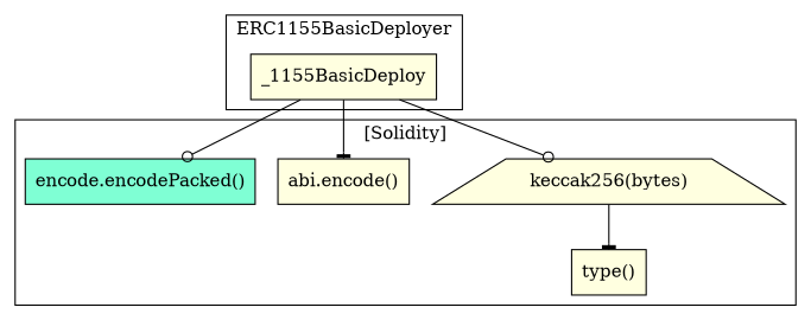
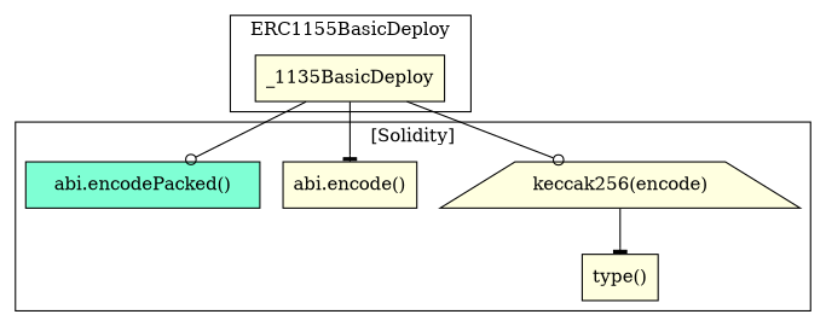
  strict digraph {
    node [fillcolor=lightyellow shape=box style=filled]
    edge [arrowhead=odot]
-   n1 [label=_1155BasicDeploy]
-   "keccak256(bytes)" [shape=trapezium]
+   n1 [label=_1135BasicDeploy]
+   "keccak256(bytes)" [shape=trapezium label="keccak256(encode)"]
    "type()"
    "abi.encode()"
-   "abi.encodePacked()" [fillcolor=aquamarine label="encode.encodePacked()"]
+   "abi.encodePacked()" [fillcolor=aquamarine]
    subgraph cluster_1 {
-     label=ERC1155BasicDeployer
+     label=ERC1155BasicDeploy
      n1
    }
    subgraph cluster_2 {
      label="[Solidity]"
      "keccak256(bytes)"
      "type()"
      "abi.encode()"
      "abi.encodePacked()"
    }
    n1 -> "keccak256(bytes)"
    n1 -> "abi.encode()" [arrowhead=tee]
    n1 -> "abi.encodePacked()"
    "keccak256(bytes)" -> "type()" [arrowhead=tee]
  }
